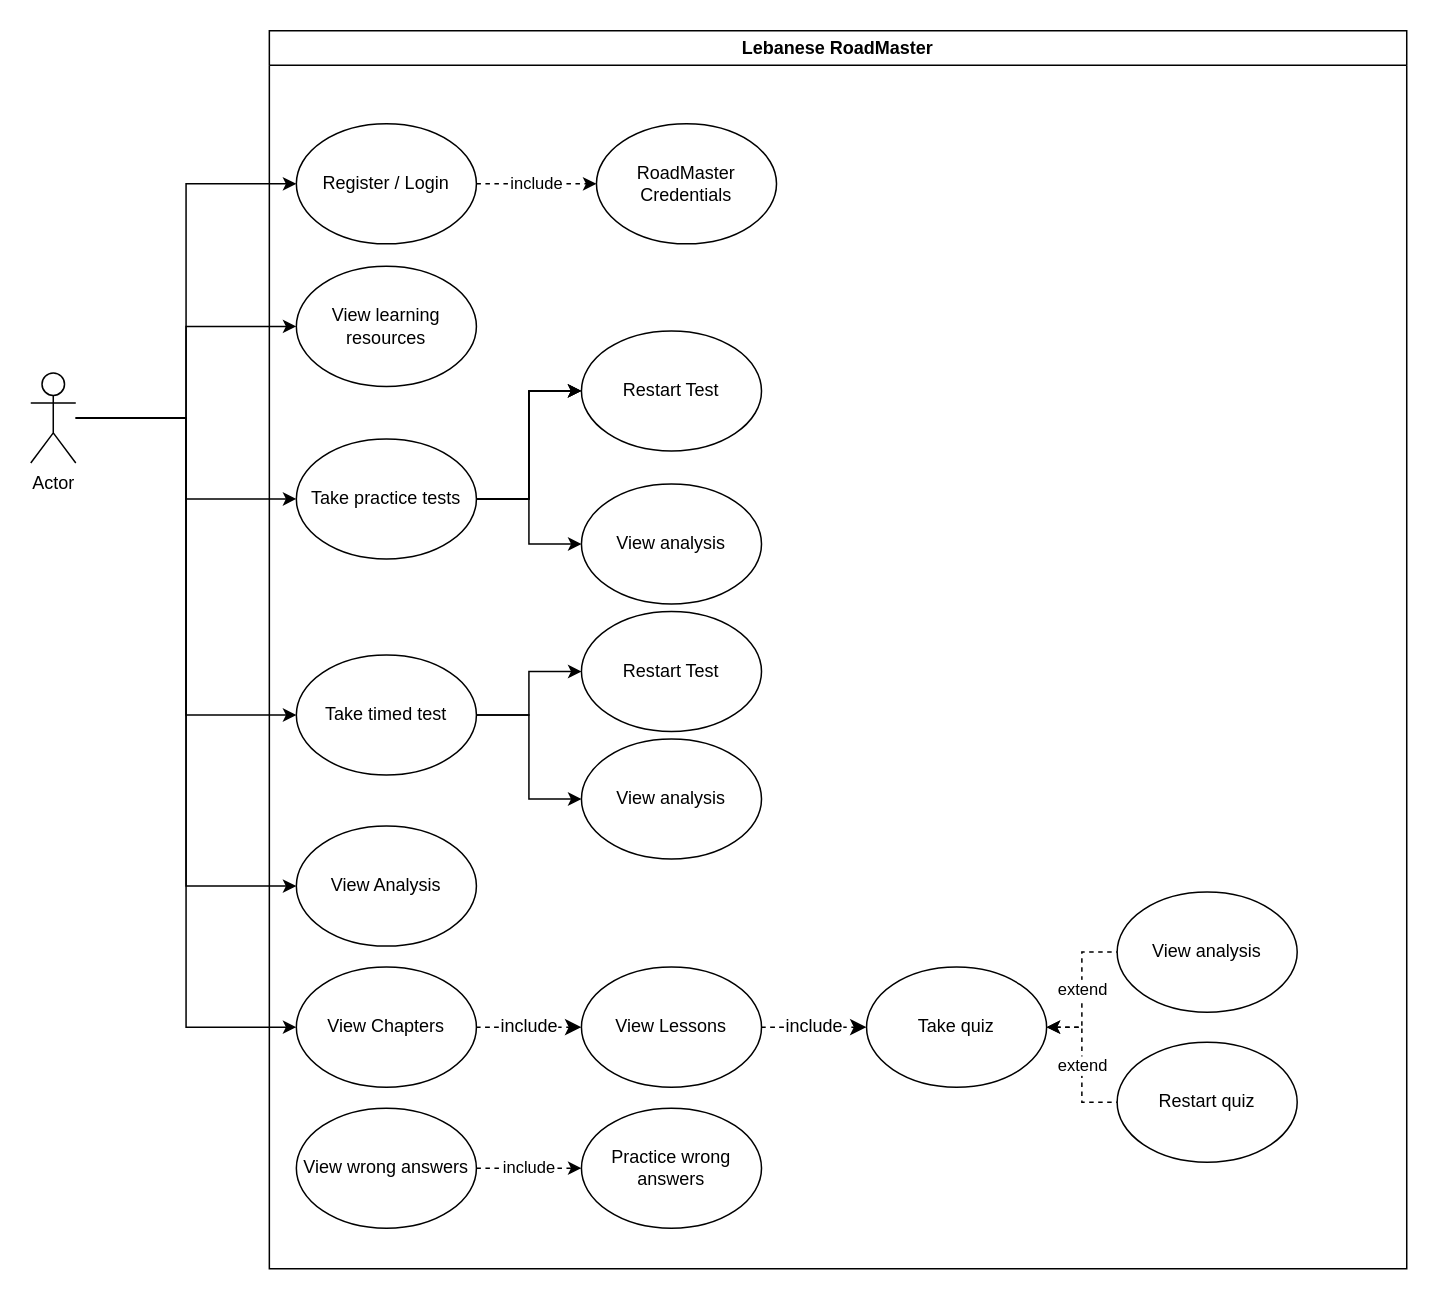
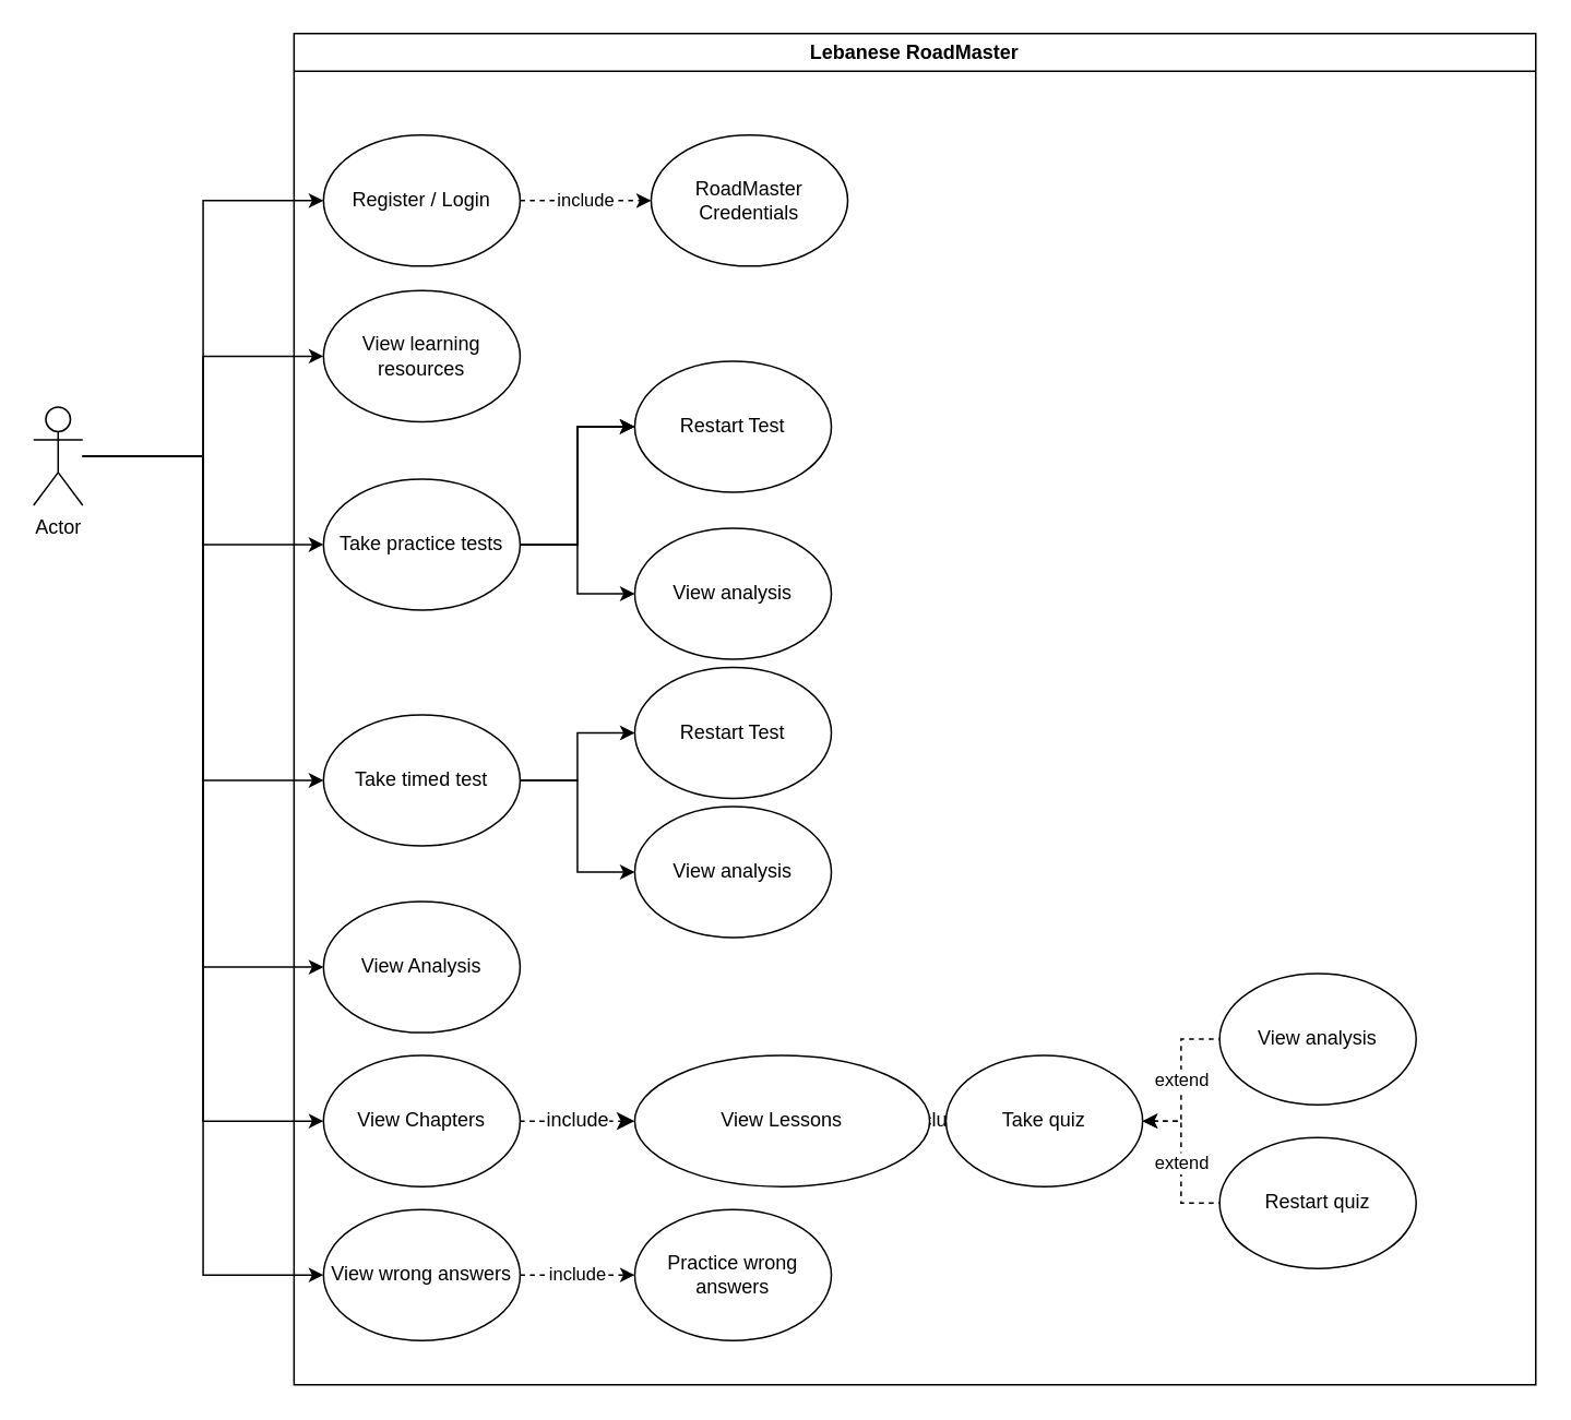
  <mxCell id="0" />
  <mxCell id="1" parent="0" />
  <mxCell id="2" value="Lebanese RoadMaster" style="swimlane;whiteSpace=wrap;html=1;" parent="1" vertex="1"><mxGeometry x="179" y="20" width="758" height="825" as="geometry" /></mxCell>
  <mxCell id="3" value="include" style="edgeStyle=orthogonalEdgeStyle;rounded=0;orthogonalLoop=1;jettySize=auto;html=1;dashed=1;" edge="1" parent="2" source="4" target="24"><mxGeometry relative="1" as="geometry" /></mxCell>
  <mxCell id="4" value="Register / Login" style="ellipse;whiteSpace=wrap;html=1;" parent="2" vertex="1"><mxGeometry x="18" y="62" width="120" height="80" as="geometry" /></mxCell>
  <mxCell id="5" value="View learning resources" style="ellipse;whiteSpace=wrap;html=1;" parent="2" vertex="1"><mxGeometry x="18" y="157" width="120" height="80" as="geometry" /></mxCell>
  <mxCell id="6" value="" style="edgeStyle=orthogonalEdgeStyle;rounded=0;orthogonalLoop=1;jettySize=auto;html=1;" edge="1" parent="2" source="10" target="25"><mxGeometry relative="1" as="geometry" /></mxCell>
  <mxCell id="7" value="" style="edgeStyle=orthogonalEdgeStyle;rounded=0;orthogonalLoop=1;jettySize=auto;html=1;" edge="1" parent="2" source="10" target="25"><mxGeometry relative="1" as="geometry" /></mxCell>
  <mxCell id="8" value="" style="edgeStyle=orthogonalEdgeStyle;rounded=0;orthogonalLoop=1;jettySize=auto;html=1;" edge="1" parent="2" source="10" target="25"><mxGeometry relative="1" as="geometry" /></mxCell>
  <mxCell id="9" style="edgeStyle=orthogonalEdgeStyle;rounded=0;orthogonalLoop=1;jettySize=auto;html=1;entryX=0;entryY=0.5;entryDx=0;entryDy=0;" edge="1" parent="2" source="10" target="26"><mxGeometry relative="1" as="geometry" /></mxCell>
  <mxCell id="10" value="Take practice tests" style="ellipse;whiteSpace=wrap;html=1;" parent="2" vertex="1"><mxGeometry x="18" y="272" width="120" height="80" as="geometry" /></mxCell>
  <mxCell id="11" value="include" style="edgeStyle=none;curved=1;rounded=0;orthogonalLoop=1;jettySize=auto;html=1;fontSize=12;startSize=8;endSize=8;endArrow=classic;endFill=1;startArrow=none;startFill=0;dashed=1;" parent="2" source="12" target="14" edge="1"><mxGeometry relative="1" as="geometry"><mxPoint as="offset" /></mxGeometry></mxCell>
  <mxCell id="12" value="View Chapters" style="ellipse;whiteSpace=wrap;html=1;" parent="2" vertex="1"><mxGeometry x="18" y="624" width="120" height="80" as="geometry" /></mxCell>
  <mxCell id="13" value="include" style="edgeStyle=none;curved=1;rounded=0;orthogonalLoop=1;jettySize=auto;html=1;fontSize=12;startSize=8;endSize=8;dashed=1;endArrow=classic;endFill=1;startArrow=none;startFill=0;" parent="2" source="14" target="17" edge="1"><mxGeometry relative="1" as="geometry" /></mxCell>
- <mxCell id="14" value="View Lessons" style="ellipse;whiteSpace=wrap;html=1;" parent="2" vertex="1"><mxGeometry x="208" y="624" width="120" height="80" as="geometry" /></mxCell>
+ <mxCell id="14" value="View Lessons" style="ellipse;whiteSpace=wrap;html=1;" parent="2" vertex="1"><mxGeometry x="208" y="624" width="180" height="80" as="geometry" /></mxCell>
  <mxCell id="15" value="extend" style="edgeStyle=orthogonalEdgeStyle;rounded=0;orthogonalLoop=1;jettySize=auto;html=1;dashed=1;endArrow=none;endFill=0;startArrow=classic;startFill=1;" edge="1" parent="2" source="17" target="18"><mxGeometry relative="1" as="geometry" /></mxCell>
  <mxCell id="16" value="extend" style="edgeStyle=orthogonalEdgeStyle;rounded=0;orthogonalLoop=1;jettySize=auto;html=1;entryX=0;entryY=0.5;entryDx=0;entryDy=0;dashed=1;startArrow=classic;startFill=1;endArrow=none;endFill=0;" edge="1" parent="2" source="17" target="19"><mxGeometry relative="1" as="geometry" /></mxCell>
  <mxCell id="17" value="Take quiz" style="ellipse;whiteSpace=wrap;html=1;" parent="2" vertex="1"><mxGeometry x="398" y="624" width="120" height="80" as="geometry" /></mxCell>
  <mxCell id="18" value="View analysis" style="ellipse;whiteSpace=wrap;html=1;" vertex="1" parent="2"><mxGeometry x="565" y="574" width="120" height="80" as="geometry" /></mxCell>
  <mxCell id="19" value="Restart quiz" style="ellipse;whiteSpace=wrap;html=1;" vertex="1" parent="2"><mxGeometry x="565" y="674" width="120" height="80" as="geometry" /></mxCell>
  <mxCell id="20" value="View Analysis" style="ellipse;whiteSpace=wrap;html=1;" vertex="1" parent="2"><mxGeometry x="18" y="530" width="120" height="80" as="geometry" /></mxCell>
  <mxCell id="21" value="" style="edgeStyle=orthogonalEdgeStyle;rounded=0;orthogonalLoop=1;jettySize=auto;html=1;" edge="1" parent="2" source="23" target="27"><mxGeometry relative="1" as="geometry" /></mxCell>
  <mxCell id="22" style="edgeStyle=orthogonalEdgeStyle;rounded=0;orthogonalLoop=1;jettySize=auto;html=1;" edge="1" parent="2" source="23" target="28"><mxGeometry relative="1" as="geometry" /></mxCell>
  <mxCell id="23" value="Take timed test" style="ellipse;whiteSpace=wrap;html=1;" vertex="1" parent="2"><mxGeometry x="18" y="416" width="120" height="80" as="geometry" /></mxCell>
  <mxCell id="24" value="RoadMaster Credentials" style="ellipse;whiteSpace=wrap;html=1;" vertex="1" parent="2"><mxGeometry x="218" y="62" width="120" height="80" as="geometry" /></mxCell>
  <mxCell id="25" value="Restart Test" style="ellipse;whiteSpace=wrap;html=1;" vertex="1" parent="2"><mxGeometry x="208" y="200" width="120" height="80" as="geometry" /></mxCell>
  <mxCell id="26" value="View analysis" style="ellipse;whiteSpace=wrap;html=1;" vertex="1" parent="2"><mxGeometry x="208" y="302" width="120" height="80" as="geometry" /></mxCell>
  <mxCell id="27" value="Restart Test" style="ellipse;whiteSpace=wrap;html=1;" vertex="1" parent="2"><mxGeometry x="208" y="387" width="120" height="80" as="geometry" /></mxCell>
  <mxCell id="28" value="View analysis" style="ellipse;whiteSpace=wrap;html=1;" vertex="1" parent="2"><mxGeometry x="208" y="472" width="120" height="80" as="geometry" /></mxCell>
  <mxCell id="29" value="include" style="edgeStyle=orthogonalEdgeStyle;rounded=0;orthogonalLoop=1;jettySize=auto;html=1;dashed=1;" edge="1" parent="2" source="30" target="31"><mxGeometry relative="1" as="geometry" /></mxCell>
  <mxCell id="30" value="View wrong answers" style="ellipse;whiteSpace=wrap;html=1;direction=west;" vertex="1" parent="2"><mxGeometry x="18" y="718" width="120" height="80" as="geometry" /></mxCell>
  <mxCell id="31" value="Practice wrong answers" style="ellipse;whiteSpace=wrap;html=1;direction=west;" vertex="1" parent="2"><mxGeometry x="208" y="718" width="120" height="80" as="geometry" /></mxCell>
  <mxCell id="32" style="edgeStyle=orthogonalEdgeStyle;rounded=0;orthogonalLoop=1;jettySize=auto;html=1;entryX=0;entryY=0.5;entryDx=0;entryDy=0;" edge="1" parent="1" source="39" target="4"><mxGeometry relative="1" as="geometry" /></mxCell>
  <mxCell id="33" style="edgeStyle=orthogonalEdgeStyle;rounded=0;orthogonalLoop=1;jettySize=auto;html=1;entryX=0;entryY=0.5;entryDx=0;entryDy=0;" edge="1" parent="1" source="39" target="5"><mxGeometry relative="1" as="geometry" /></mxCell>
  <mxCell id="34" style="edgeStyle=orthogonalEdgeStyle;rounded=0;orthogonalLoop=1;jettySize=auto;html=1;" edge="1" parent="1" source="39" target="10"><mxGeometry relative="1" as="geometry" /></mxCell>
  <mxCell id="35" style="edgeStyle=orthogonalEdgeStyle;rounded=0;orthogonalLoop=1;jettySize=auto;html=1;entryX=0;entryY=0.5;entryDx=0;entryDy=0;" edge="1" parent="1" source="39" target="23"><mxGeometry relative="1" as="geometry" /></mxCell>
  <mxCell id="36" style="edgeStyle=orthogonalEdgeStyle;rounded=0;orthogonalLoop=1;jettySize=auto;html=1;entryX=0;entryY=0.5;entryDx=0;entryDy=0;" edge="1" parent="1" source="39" target="12"><mxGeometry relative="1" as="geometry" /></mxCell>
  <mxCell id="37" style="edgeStyle=orthogonalEdgeStyle;rounded=0;orthogonalLoop=1;jettySize=auto;html=1;entryX=0;entryY=0.5;entryDx=0;entryDy=0;" edge="1" parent="1" source="39" target="20"><mxGeometry relative="1" as="geometry" /></mxCell>
+ <mxCell id="38" style="edgeStyle=orthogonalEdgeStyle;rounded=0;orthogonalLoop=1;jettySize=auto;html=1;entryX=1;entryY=0.5;entryDx=0;entryDy=0;" edge="1" parent="1" source="39" target="30"><mxGeometry relative="1" as="geometry" /></mxCell>
  <mxCell id="39" value="Actor" style="shape=umlActor;verticalLabelPosition=bottom;verticalAlign=top;html=1;outlineConnect=0;" parent="1" vertex="1"><mxGeometry x="20" y="248" width="30" height="60" as="geometry" /></mxCell>
